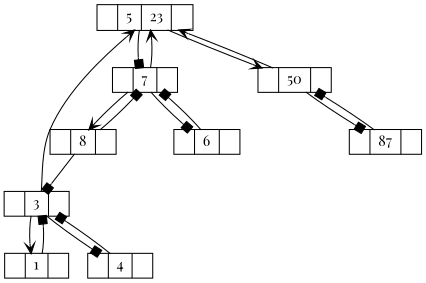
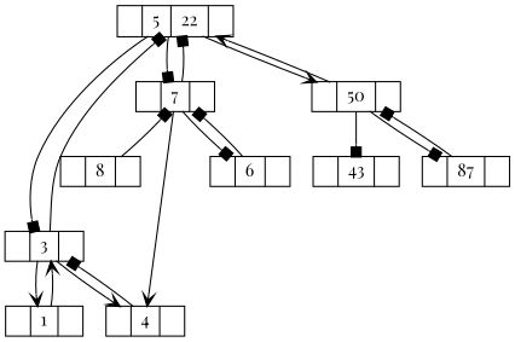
  digraph {
    fontname="Playfair Display"
    node [fontname="Playfair Display" shape=record]
    edge [arrowhead=box fontname="Playfair Display"]
-   n1 [height=.1 label="|5|23|"]
+   n1 [height=.1 label="|5|22|"]
    n2 [height=.1 label="|3|"]
    n3 [height=.1 label="|7|"]
    n4 [height=.1 label="|50|"]
    n5 [height=.1 label="|1|"]
    n6 [height=.1 label="|4|"]
    n7 [height=.1 label="|6|"]
    n8 [height=.1 label="|8|"]
+   n9 [height=.1 label="|43|"]
    n10 [height=.1 label="|87|"]
-   n8 -> n2
+   n1 -> n2
    n1 -> n3
    n1 -> n4 [arrowhead=vee]
-   n2 -> n1 [arrowhead=vee]
+   n2 -> n1
    n2 -> n5 [arrowhead=vee]
-   n2 -> n6
-   n3 -> n1 [arrowhead=vee]
+   n2 -> n6 [arrowhead=vee]
+   n3 -> n1
    n3 -> n7
-   n3 -> n8 [arrowhead=vee]
+   n3 -> n6 [arrowhead=vee]
    n4 -> n1 [arrowhead=vee]
+   n4 -> n9
    n4 -> n10
-   n5 -> n2
+   n5 -> n2 [arrowhead=vee]
    n6 -> n2
    n7 -> n3
    n8 -> n3
    n10 -> n4
  }
